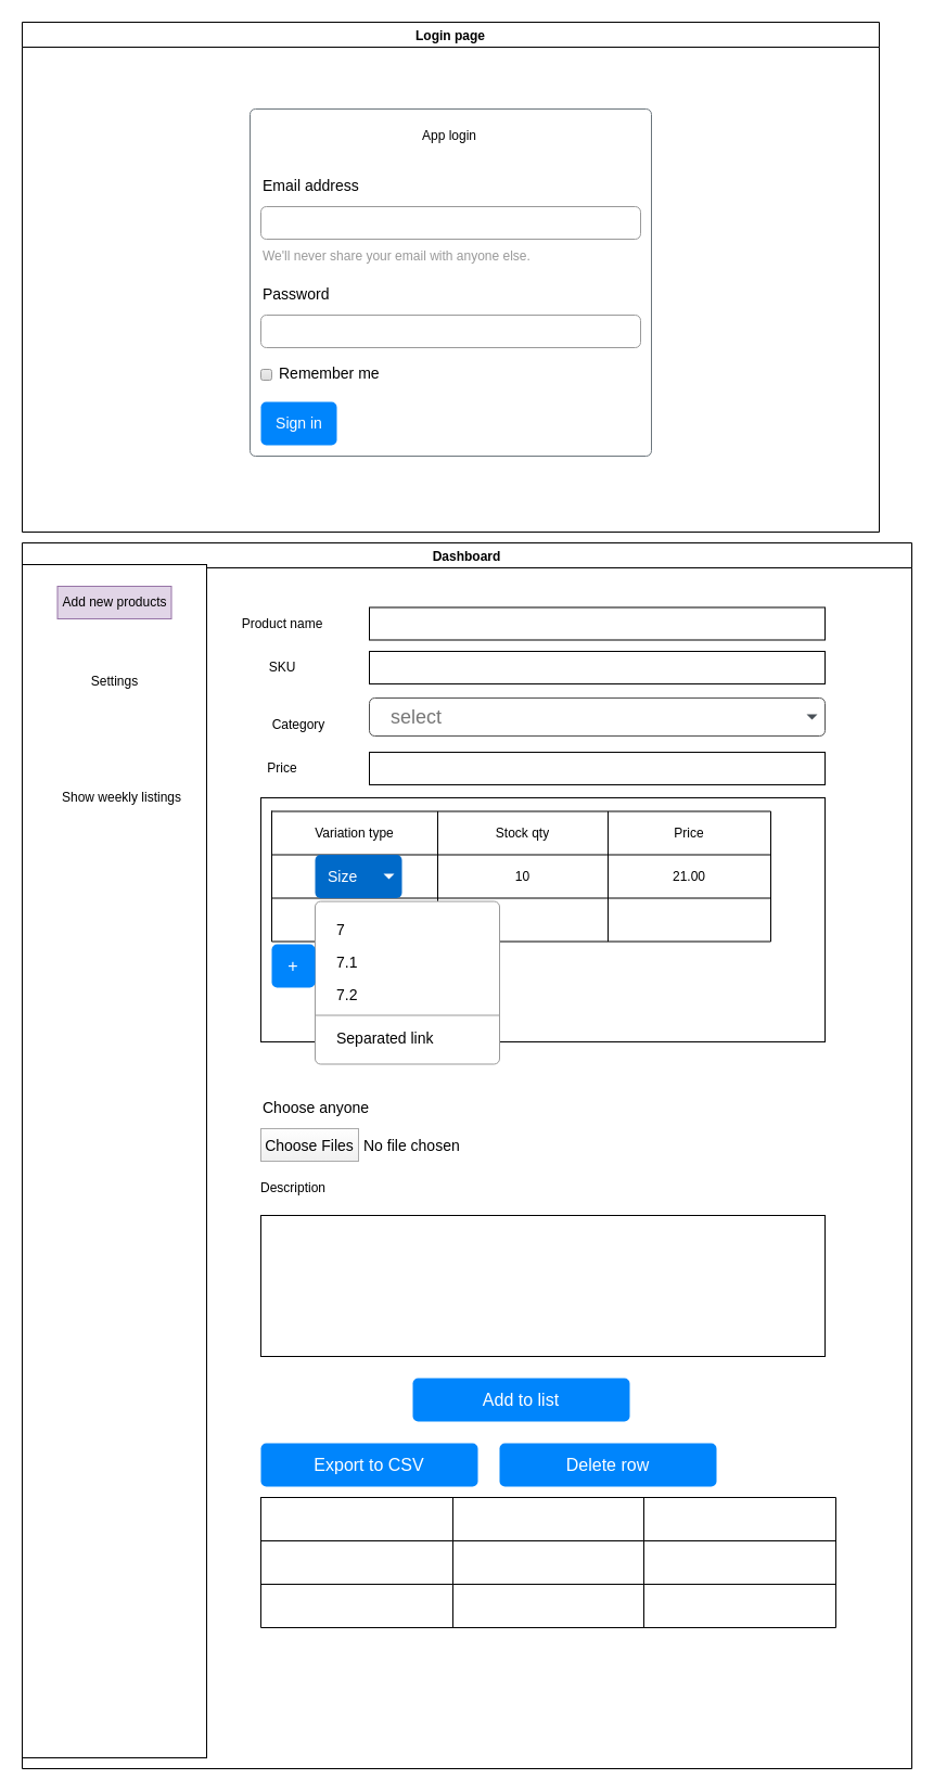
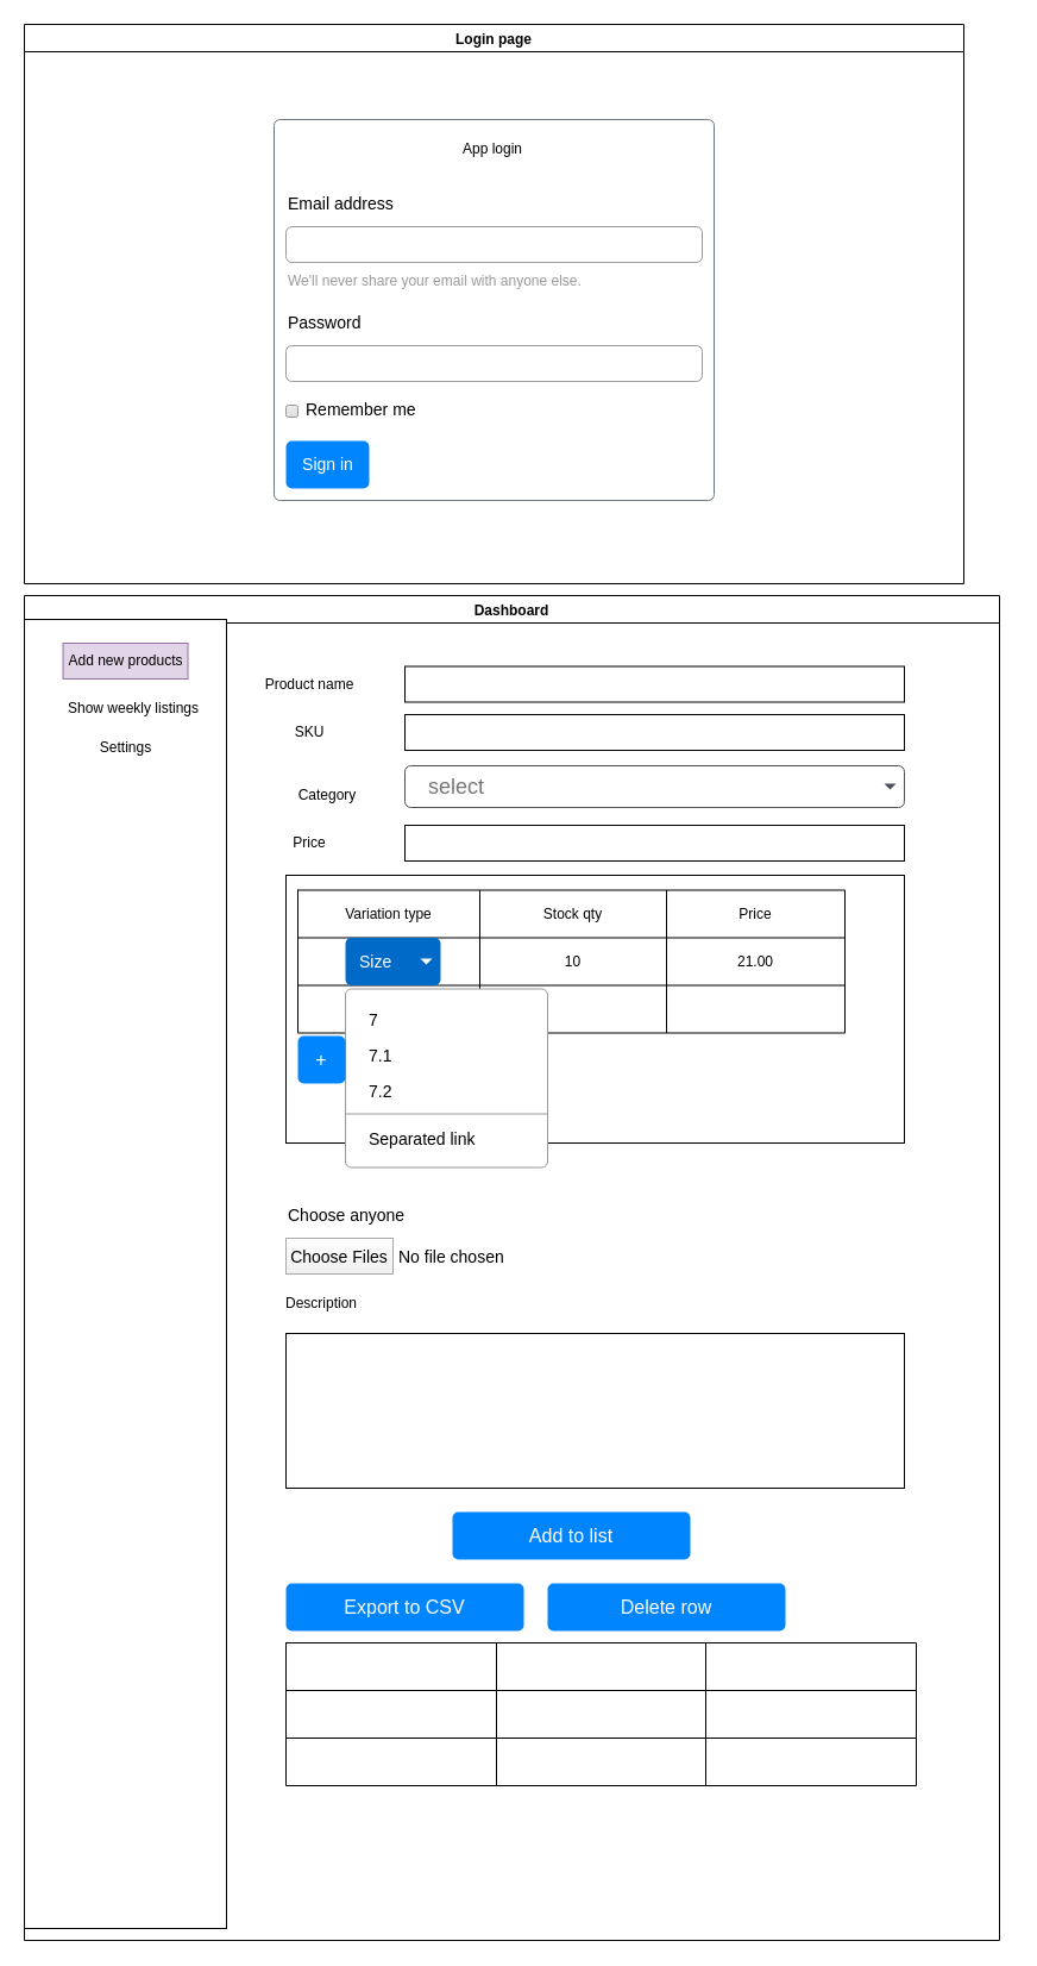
  <mxCell id="0" />
  <mxCell id="1" parent="0" />
  <mxCell id="2" value="Login page" style="swimlane;" parent="1" vertex="1"><mxGeometry x="20" y="20" width="790" height="470" as="geometry" /></mxCell>
  <mxCell id="3" value="" style="html=1;shadow=0;dashed=0;shape=mxgraph.bootstrap.rrect;rSize=5;strokeColor=#6C767D;html=1;whiteSpace=wrap;fillColor=#ffffff;fontColor=#6C767D;verticalAlign=bottom;align=left;spacing=20;spacingBottom=0;fontSize=14;" parent="2" vertex="1"><mxGeometry x="210" y="80" width="370" height="320" as="geometry" /></mxCell>
  <mxCell id="4" value="Email address" style="fillColor=none;strokeColor=none;align=left;fontSize=14;" parent="2" vertex="1"><mxGeometry width="260" height="40" relative="1" as="geometry"><mxPoint x="220" y="130" as="offset" /></mxGeometry></mxCell>
  <mxCell id="5" value="" style="html=1;shadow=0;dashed=0;shape=mxgraph.bootstrap.rrect;rSize=5;fillColor=none;strokeColor=#999999;align=left;spacing=15;fontSize=14;fontColor=#6C767D;" parent="2" vertex="1"><mxGeometry width="350" height="30" relative="1" as="geometry"><mxPoint x="220" y="170" as="offset" /></mxGeometry></mxCell>
  <mxCell id="6" value="We'll never share your email with anyone else." style="fillColor=none;strokeColor=none;align=left;spacing=2;fontSize=12;fontColor=#999999;" parent="2" vertex="1"><mxGeometry width="260" height="30" relative="1" as="geometry"><mxPoint x="220" y="200" as="offset" /></mxGeometry></mxCell>
  <mxCell id="7" value="Password" style="fillColor=none;strokeColor=none;align=left;fontSize=14;" parent="2" vertex="1"><mxGeometry width="260" height="40" relative="1" as="geometry"><mxPoint x="220" y="230" as="offset" /></mxGeometry></mxCell>
  <mxCell id="8" value="" style="html=1;shadow=0;dashed=0;shape=mxgraph.bootstrap.rrect;rSize=5;fillColor=none;strokeColor=#999999;align=left;spacing=15;fontSize=14;fontColor=#6C767D;" parent="2" vertex="1"><mxGeometry width="350" height="30" relative="1" as="geometry"><mxPoint x="220" y="270" as="offset" /></mxGeometry></mxCell>
  <mxCell id="9" value="Remember me" style="html=1;shadow=0;dashed=0;shape=mxgraph.bootstrap.rrect;rSize=2;fillColor=#EDEDED;strokeColor=#999999;align=left;fontSize=14;fontColor=#000000;labelPosition=right;verticalLabelPosition=middle;verticalAlign=middle;spacingLeft=5;spacingTop=-2;gradientColor=#DEDEDE;" parent="2" vertex="1"><mxGeometry width="10" height="10" relative="1" as="geometry"><mxPoint x="220" y="320" as="offset" /></mxGeometry></mxCell>
  <mxCell id="10" value="Sign in" style="html=1;shadow=0;dashed=0;shape=mxgraph.bootstrap.rrect;rSize=5;fillColor=#0085FC;strokeColor=none;align=center;fontSize=14;fontColor=#FFFFFF;" parent="2" vertex="1"><mxGeometry width="70" height="40" relative="1" as="geometry"><mxPoint x="220" y="350" as="offset" /></mxGeometry></mxCell>
  <mxCell id="11" value="App login" style="text;html=1;strokeColor=none;fillColor=none;align=center;verticalAlign=middle;whiteSpace=wrap;rounded=0;" parent="2" vertex="1"><mxGeometry x="364" y="90" width="60" height="30" as="geometry" /></mxCell>
  <mxCell id="12" value="Dashboard" style="swimlane;" vertex="1" parent="1"><mxGeometry x="20" y="500" width="820" height="1130" as="geometry" /></mxCell>
  <mxCell id="13" value="" style="rounded=0;whiteSpace=wrap;html=1;" vertex="1" parent="12"><mxGeometry y="20" width="170" height="1100" as="geometry" /></mxCell>
  <mxCell id="14" value="Add new products" style="text;html=1;strokeColor=#9673a6;fillColor=#e1d5e7;align=center;verticalAlign=middle;whiteSpace=wrap;rounded=0;" vertex="1" parent="12"><mxGeometry x="32.5" y="40" width="105" height="30" as="geometry" /></mxCell>
  <mxCell id="15" value="Settings" style="text;html=1;strokeColor=none;fillColor=none;align=center;verticalAlign=middle;whiteSpace=wrap;rounded=0;" vertex="1" parent="12"><mxGeometry x="32.5" y="113" width="105" height="30" as="geometry" /></mxCell>
- <mxCell id="16" value="Show weekly listings" style="text;html=1;strokeColor=none;fillColor=none;align=center;verticalAlign=middle;whiteSpace=wrap;rounded=0;" vertex="1" parent="12"><mxGeometry x="32.5" y="219.5" width="117.5" height="30" as="geometry" /></mxCell>
+ <mxCell id="16" value="Show weekly listings" style="text;html=1;strokeColor=none;fillColor=none;align=center;verticalAlign=middle;whiteSpace=wrap;rounded=0;" vertex="1" parent="12"><mxGeometry x="32.5" y="79.5" width="117.5" height="30" as="geometry" /></mxCell>
  <mxCell id="17" value="" style="group" vertex="1" connectable="0" parent="12"><mxGeometry x="200" y="100" width="540" height="30" as="geometry" /></mxCell>
  <mxCell id="18" value="SKU" style="text;html=1;strokeColor=none;fillColor=none;align=center;verticalAlign=middle;whiteSpace=wrap;rounded=0;" vertex="1" parent="17"><mxGeometry width="80" height="30" as="geometry" /></mxCell>
  <mxCell id="19" value="" style="rounded=0;whiteSpace=wrap;html=1;" vertex="1" parent="17"><mxGeometry x="120" width="420" height="30" as="geometry" /></mxCell>
  <mxCell id="20" value="" style="group" vertex="1" connectable="0" parent="12"><mxGeometry x="210" y="143" width="620" height="50" as="geometry" /></mxCell>
  <mxCell id="21" value="Category" style="text;html=1;strokeColor=none;fillColor=none;align=center;verticalAlign=middle;whiteSpace=wrap;rounded=0;" vertex="1" parent="20"><mxGeometry x="5" y="10" width="80" height="30" as="geometry" /></mxCell>
  <mxCell id="22" value="select" style="html=1;shadow=0;dashed=0;shape=mxgraph.bootstrap.rrect;rSize=5;strokeColor=#505050;strokeWidth=1;fillColor=#ffffff;fontColor=#777777;whiteSpace=wrap;align=left;verticalAlign=middle;fontStyle=0;fontSize=18;spacing=20;" vertex="1" parent="20"><mxGeometry x="110" width="420" height="35" as="geometry" /></mxCell>
  <mxCell id="23" value="" style="shape=triangle;direction=south;fillColor=#495057;strokeColor=none;perimeter=none;" vertex="1" parent="22"><mxGeometry x="1" y="0.5" width="10" height="5" relative="1" as="geometry"><mxPoint x="-17" y="-2.5" as="offset" /></mxGeometry></mxCell>
  <mxCell id="24" value="" style="group" vertex="1" connectable="0" parent="12"><mxGeometry x="200" y="193" width="540" height="30" as="geometry" /></mxCell>
  <mxCell id="25" value="Price" style="text;html=1;strokeColor=none;fillColor=none;align=center;verticalAlign=middle;whiteSpace=wrap;rounded=0;" vertex="1" parent="24"><mxGeometry width="80" height="30" as="geometry" /></mxCell>
  <mxCell id="26" value="" style="rounded=0;whiteSpace=wrap;html=1;" vertex="1" parent="24"><mxGeometry x="120" width="420" height="30" as="geometry" /></mxCell>
  <mxCell id="27" value="" style="rounded=0;whiteSpace=wrap;html=1;" vertex="1" parent="12"><mxGeometry x="220" y="235" width="520" height="225" as="geometry" /></mxCell>
  <mxCell id="28" value="?" style="text;html=1;strokeColor=none;fillColor=none;align=center;verticalAlign=middle;whiteSpace=wrap;rounded=0;" vertex="1" parent="12"><mxGeometry x="230" y="240" width="60" height="30" as="geometry" /></mxCell>
  <mxCell id="29" value="" style="shape=table;html=1;whiteSpace=wrap;startSize=0;container=1;collapsible=0;childLayout=tableLayout;" vertex="1" parent="12"><mxGeometry x="230" y="247.5" width="460" height="120" as="geometry" /></mxCell>
  <mxCell id="30" value="" style="shape=tableRow;horizontal=0;startSize=0;swimlaneHead=0;swimlaneBody=0;top=0;left=0;bottom=0;right=0;collapsible=0;dropTarget=0;fillColor=none;points=[[0,0.5],[1,0.5]];portConstraint=eastwest;" vertex="1" parent="29"><mxGeometry width="460" height="40" as="geometry" /></mxCell>
  <mxCell id="31" value="Variation type" style="shape=partialRectangle;html=1;whiteSpace=wrap;connectable=0;fillColor=none;top=0;left=0;bottom=0;right=0;overflow=hidden;" vertex="1" parent="30"><mxGeometry width="153" height="40" as="geometry"><mxRectangle width="153" height="40" as="alternateBounds" /></mxGeometry></mxCell>
  <mxCell id="32" value="Stock qty" style="shape=partialRectangle;html=1;whiteSpace=wrap;connectable=0;fillColor=none;top=0;left=0;bottom=0;right=0;overflow=hidden;" vertex="1" parent="30"><mxGeometry x="153" width="157" height="40" as="geometry"><mxRectangle width="157" height="40" as="alternateBounds" /></mxGeometry></mxCell>
  <mxCell id="33" value="Price" style="shape=partialRectangle;html=1;whiteSpace=wrap;connectable=0;fillColor=none;top=0;left=0;bottom=0;right=0;overflow=hidden;" vertex="1" parent="30"><mxGeometry x="310" width="150" height="40" as="geometry"><mxRectangle width="150" height="40" as="alternateBounds" /></mxGeometry></mxCell>
  <mxCell id="34" value="" style="shape=tableRow;horizontal=0;startSize=0;swimlaneHead=0;swimlaneBody=0;top=0;left=0;bottom=0;right=0;collapsible=0;dropTarget=0;fillColor=none;points=[[0,0.5],[1,0.5]];portConstraint=eastwest;" vertex="1" parent="29"><mxGeometry y="40" width="460" height="40" as="geometry" /></mxCell>
  <mxCell id="35" value="" style="shape=partialRectangle;html=1;whiteSpace=wrap;connectable=0;fillColor=none;top=0;left=0;bottom=0;right=0;overflow=hidden;" vertex="1" parent="34"><mxGeometry width="153" height="40" as="geometry"><mxRectangle width="153" height="40" as="alternateBounds" /></mxGeometry></mxCell>
  <mxCell id="36" value="10" style="shape=partialRectangle;html=1;whiteSpace=wrap;connectable=0;fillColor=none;top=0;left=0;bottom=0;right=0;overflow=hidden;" vertex="1" parent="34"><mxGeometry x="153" width="157" height="40" as="geometry"><mxRectangle width="157" height="40" as="alternateBounds" /></mxGeometry></mxCell>
  <mxCell id="37" value="21.00" style="shape=partialRectangle;html=1;whiteSpace=wrap;connectable=0;fillColor=none;top=0;left=0;bottom=0;right=0;overflow=hidden;" vertex="1" parent="34"><mxGeometry x="310" width="150" height="40" as="geometry"><mxRectangle width="150" height="40" as="alternateBounds" /></mxGeometry></mxCell>
  <mxCell id="38" value="" style="shape=tableRow;horizontal=0;startSize=0;swimlaneHead=0;swimlaneBody=0;top=0;left=0;bottom=0;right=0;collapsible=0;dropTarget=0;fillColor=none;points=[[0,0.5],[1,0.5]];portConstraint=eastwest;" vertex="1" parent="29"><mxGeometry y="80" width="460" height="40" as="geometry" /></mxCell>
  <mxCell id="39" value="" style="shape=partialRectangle;html=1;whiteSpace=wrap;connectable=0;fillColor=none;top=0;left=0;bottom=0;right=0;overflow=hidden;" vertex="1" parent="38"><mxGeometry width="153" height="40" as="geometry"><mxRectangle width="153" height="40" as="alternateBounds" /></mxGeometry></mxCell>
  <mxCell id="40" value="" style="shape=partialRectangle;html=1;whiteSpace=wrap;connectable=0;fillColor=none;top=0;left=0;bottom=0;right=0;overflow=hidden;" vertex="1" parent="38"><mxGeometry x="153" width="157" height="40" as="geometry"><mxRectangle width="157" height="40" as="alternateBounds" /></mxGeometry></mxCell>
  <mxCell id="41" value="" style="shape=partialRectangle;html=1;whiteSpace=wrap;connectable=0;fillColor=none;top=0;left=0;bottom=0;right=0;overflow=hidden;pointerEvents=1;" vertex="1" parent="38"><mxGeometry x="310" width="150" height="40" as="geometry"><mxRectangle width="150" height="40" as="alternateBounds" /></mxGeometry></mxCell>
  <mxCell id="42" value="Size" style="html=1;shadow=0;dashed=0;shape=mxgraph.bootstrap.rrect;rSize=5;strokeColor=none;strokeWidth=1;fillColor=#006AC9;fontColor=#ffffff;whiteSpace=wrap;align=left;verticalAlign=middle;fontStyle=0;fontSize=14;spacingLeft=10;" vertex="1" parent="12"><mxGeometry x="270" y="287.5" width="80" height="40" as="geometry" /></mxCell>
  <mxCell id="43" value="" style="shape=triangle;direction=south;fillColor=#ffffff;strokeColor=none;perimeter=none;" vertex="1" parent="42"><mxGeometry x="1" y="0.5" width="10" height="5" relative="1" as="geometry"><mxPoint x="-17" y="-2.5" as="offset" /></mxGeometry></mxCell>
  <mxCell id="44" value="" style="html=1;shadow=0;dashed=0;shape=mxgraph.bootstrap.rrect;rSize=5;fillColor=#ffffff;strokeColor=#999999;" vertex="1" parent="12"><mxGeometry x="270" y="330.5" width="170" height="150" as="geometry" /></mxCell>
  <mxCell id="45" value="7" style="fillColor=none;strokeColor=none;align=left;spacing=20;fontSize=14;" vertex="1" parent="44"><mxGeometry width="170" height="30" relative="1" as="geometry"><mxPoint y="10" as="offset" /></mxGeometry></mxCell>
  <mxCell id="46" value="7.1" style="fillColor=none;strokeColor=none;align=left;spacing=20;fontSize=14;" vertex="1" parent="44"><mxGeometry width="170" height="30" relative="1" as="geometry"><mxPoint y="40" as="offset" /></mxGeometry></mxCell>
  <mxCell id="47" value="7.2" style="fillColor=none;strokeColor=none;align=left;spacing=20;fontSize=14;" vertex="1" parent="44"><mxGeometry width="170" height="30" relative="1" as="geometry"><mxPoint y="70" as="offset" /></mxGeometry></mxCell>
  <mxCell id="48" value="" style="shape=line;strokeColor=#999999;perimeter=none;resizeWidth=1;" vertex="1" parent="44"><mxGeometry width="170" height="10" relative="1" as="geometry"><mxPoint y="100" as="offset" /></mxGeometry></mxCell>
  <mxCell id="49" value="Separated link" style="fillColor=none;strokeColor=none;align=left;spacing=20;fontSize=14;" vertex="1" parent="44"><mxGeometry width="170" height="30" relative="1" as="geometry"><mxPoint y="110" as="offset" /></mxGeometry></mxCell>
  <mxCell id="50" value="+" style="html=1;shadow=0;dashed=0;shape=mxgraph.bootstrap.rrect;rSize=5;strokeColor=none;strokeWidth=1;fillColor=#0085FC;fontColor=#FFFFFF;whiteSpace=wrap;align=center;verticalAlign=middle;spacingLeft=0;fontStyle=0;fontSize=16;spacing=5;" vertex="1" parent="12"><mxGeometry x="230" y="370" width="40" height="40" as="geometry" /></mxCell>
  <mxCell id="51" value="Choose anyone" style="fillColor=none;strokeColor=none;align=left;fontSize=14;" vertex="1" parent="12"><mxGeometry x="220" y="500" width="150" height="40" as="geometry" /></mxCell>
  <mxCell id="52" value="Choose Files" style="fillColor=#FEFEFE;strokeColor=#AAAAAA;fontSize=14;gradientColor=#F0F0F0;" vertex="1" parent="12"><mxGeometry x="220" y="540" width="90" height="30" as="geometry" /></mxCell>
  <mxCell id="53" value="No file chosen" style="fillColor=none;strokeColor=none;align=left;fontSize=14;spacing=5;" vertex="1" parent="12"><mxGeometry x="310" y="540" width="100" height="30" as="geometry" /></mxCell>
  <mxCell id="54" value="" style="rounded=0;whiteSpace=wrap;html=1;" vertex="1" parent="12"><mxGeometry x="220" y="620" width="520" height="130" as="geometry" /></mxCell>
  <mxCell id="55" value="Description" style="text;html=1;strokeColor=none;fillColor=none;align=center;verticalAlign=middle;whiteSpace=wrap;rounded=0;" vertex="1" parent="12"><mxGeometry x="220" y="580" width="60" height="30" as="geometry" /></mxCell>
  <mxCell id="56" value="Add to list" style="html=1;shadow=0;dashed=0;shape=mxgraph.bootstrap.rrect;rSize=5;strokeColor=none;strokeWidth=1;fillColor=#0085FC;fontColor=#FFFFFF;whiteSpace=wrap;align=center;verticalAlign=middle;spacingLeft=0;fontStyle=0;fontSize=16;spacing=5;" vertex="1" parent="12"><mxGeometry x="360" y="770" width="200" height="40" as="geometry" /></mxCell>
  <mxCell id="57" value="" style="shape=table;html=1;whiteSpace=wrap;startSize=0;container=1;collapsible=0;childLayout=tableLayout;" vertex="1" parent="12"><mxGeometry x="220" y="880" width="530" height="120" as="geometry" /></mxCell>
  <mxCell id="58" value="" style="shape=tableRow;horizontal=0;startSize=0;swimlaneHead=0;swimlaneBody=0;top=0;left=0;bottom=0;right=0;collapsible=0;dropTarget=0;fillColor=none;points=[[0,0.5],[1,0.5]];portConstraint=eastwest;" vertex="1" parent="57"><mxGeometry width="530" height="40" as="geometry" /></mxCell>
  <mxCell id="59" value="" style="shape=partialRectangle;html=1;whiteSpace=wrap;connectable=0;fillColor=none;top=0;left=0;bottom=0;right=0;overflow=hidden;" vertex="1" parent="58"><mxGeometry width="177" height="40" as="geometry"><mxRectangle width="177" height="40" as="alternateBounds" /></mxGeometry></mxCell>
  <mxCell id="60" value="" style="shape=partialRectangle;html=1;whiteSpace=wrap;connectable=0;fillColor=none;top=0;left=0;bottom=0;right=0;overflow=hidden;" vertex="1" parent="58"><mxGeometry x="177" width="176" height="40" as="geometry"><mxRectangle width="176" height="40" as="alternateBounds" /></mxGeometry></mxCell>
  <mxCell id="61" value="" style="shape=partialRectangle;html=1;whiteSpace=wrap;connectable=0;fillColor=none;top=0;left=0;bottom=0;right=0;overflow=hidden;" vertex="1" parent="58"><mxGeometry x="353" width="177" height="40" as="geometry"><mxRectangle width="177" height="40" as="alternateBounds" /></mxGeometry></mxCell>
  <mxCell id="62" value="" style="shape=tableRow;horizontal=0;startSize=0;swimlaneHead=0;swimlaneBody=0;top=0;left=0;bottom=0;right=0;collapsible=0;dropTarget=0;fillColor=none;points=[[0,0.5],[1,0.5]];portConstraint=eastwest;" vertex="1" parent="57"><mxGeometry y="40" width="530" height="40" as="geometry" /></mxCell>
  <mxCell id="63" value="" style="shape=partialRectangle;html=1;whiteSpace=wrap;connectable=0;fillColor=none;top=0;left=0;bottom=0;right=0;overflow=hidden;" vertex="1" parent="62"><mxGeometry width="177" height="40" as="geometry"><mxRectangle width="177" height="40" as="alternateBounds" /></mxGeometry></mxCell>
  <mxCell id="64" value="" style="shape=partialRectangle;html=1;whiteSpace=wrap;connectable=0;fillColor=none;top=0;left=0;bottom=0;right=0;overflow=hidden;" vertex="1" parent="62"><mxGeometry x="177" width="176" height="40" as="geometry"><mxRectangle width="176" height="40" as="alternateBounds" /></mxGeometry></mxCell>
  <mxCell id="65" value="" style="shape=partialRectangle;html=1;whiteSpace=wrap;connectable=0;fillColor=none;top=0;left=0;bottom=0;right=0;overflow=hidden;" vertex="1" parent="62"><mxGeometry x="353" width="177" height="40" as="geometry"><mxRectangle width="177" height="40" as="alternateBounds" /></mxGeometry></mxCell>
  <mxCell id="66" value="" style="shape=tableRow;horizontal=0;startSize=0;swimlaneHead=0;swimlaneBody=0;top=0;left=0;bottom=0;right=0;collapsible=0;dropTarget=0;fillColor=none;points=[[0,0.5],[1,0.5]];portConstraint=eastwest;" vertex="1" parent="57"><mxGeometry y="80" width="530" height="40" as="geometry" /></mxCell>
  <mxCell id="67" value="" style="shape=partialRectangle;html=1;whiteSpace=wrap;connectable=0;fillColor=none;top=0;left=0;bottom=0;right=0;overflow=hidden;" vertex="1" parent="66"><mxGeometry width="177" height="40" as="geometry"><mxRectangle width="177" height="40" as="alternateBounds" /></mxGeometry></mxCell>
  <mxCell id="68" value="" style="shape=partialRectangle;html=1;whiteSpace=wrap;connectable=0;fillColor=none;top=0;left=0;bottom=0;right=0;overflow=hidden;" vertex="1" parent="66"><mxGeometry x="177" width="176" height="40" as="geometry"><mxRectangle width="176" height="40" as="alternateBounds" /></mxGeometry></mxCell>
  <mxCell id="69" value="" style="shape=partialRectangle;html=1;whiteSpace=wrap;connectable=0;fillColor=none;top=0;left=0;bottom=0;right=0;overflow=hidden;pointerEvents=1;" vertex="1" parent="66"><mxGeometry x="353" width="177" height="40" as="geometry"><mxRectangle width="177" height="40" as="alternateBounds" /></mxGeometry></mxCell>
  <mxCell id="70" value="Export to CSV" style="html=1;shadow=0;dashed=0;shape=mxgraph.bootstrap.rrect;rSize=5;strokeColor=none;strokeWidth=1;fillColor=#0085FC;fontColor=#FFFFFF;whiteSpace=wrap;align=center;verticalAlign=middle;spacingLeft=0;fontStyle=0;fontSize=16;spacing=5;" vertex="1" parent="12"><mxGeometry x="220" y="830" width="200" height="40" as="geometry" /></mxCell>
  <mxCell id="71" value="Delete row" style="html=1;shadow=0;dashed=0;shape=mxgraph.bootstrap.rrect;rSize=5;strokeColor=none;strokeWidth=1;fillColor=#0085FC;fontColor=#FFFFFF;whiteSpace=wrap;align=center;verticalAlign=middle;spacingLeft=0;fontStyle=0;fontSize=16;spacing=5;" vertex="1" parent="12"><mxGeometry x="440" y="830" width="200" height="40" as="geometry" /></mxCell>
  <mxCell id="72" value="" style="group" vertex="1" connectable="0" parent="1"><mxGeometry x="220" y="559.5" width="540" height="30" as="geometry" /></mxCell>
  <mxCell id="73" value="Product name" style="text;html=1;strokeColor=none;fillColor=none;align=center;verticalAlign=middle;whiteSpace=wrap;rounded=0;" vertex="1" parent="72"><mxGeometry width="80" height="30" as="geometry" /></mxCell>
  <mxCell id="74" value="" style="rounded=0;whiteSpace=wrap;html=1;" vertex="1" parent="72"><mxGeometry x="120" width="420" height="30" as="geometry" /></mxCell>
